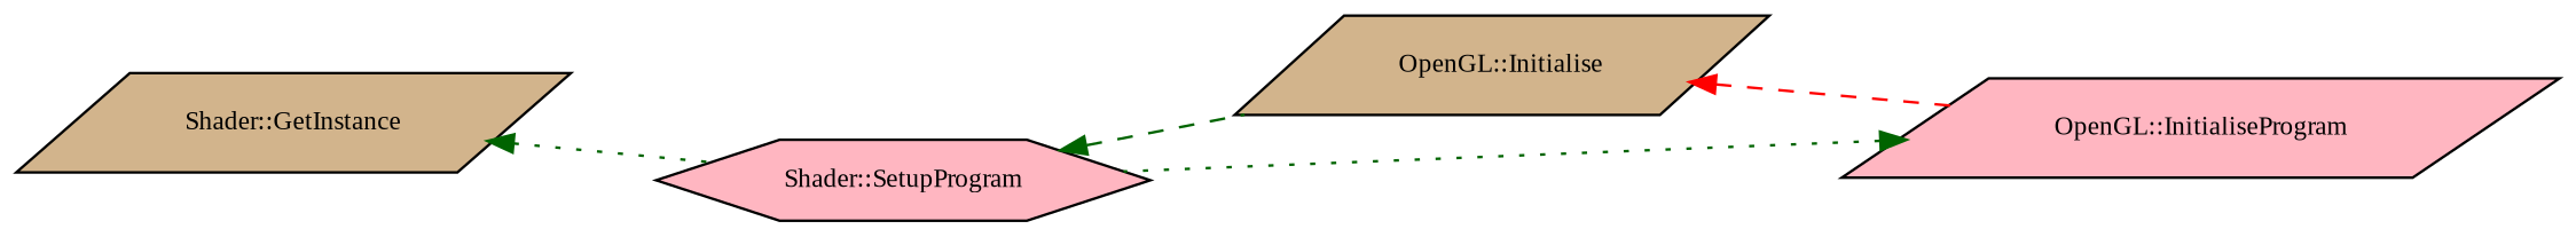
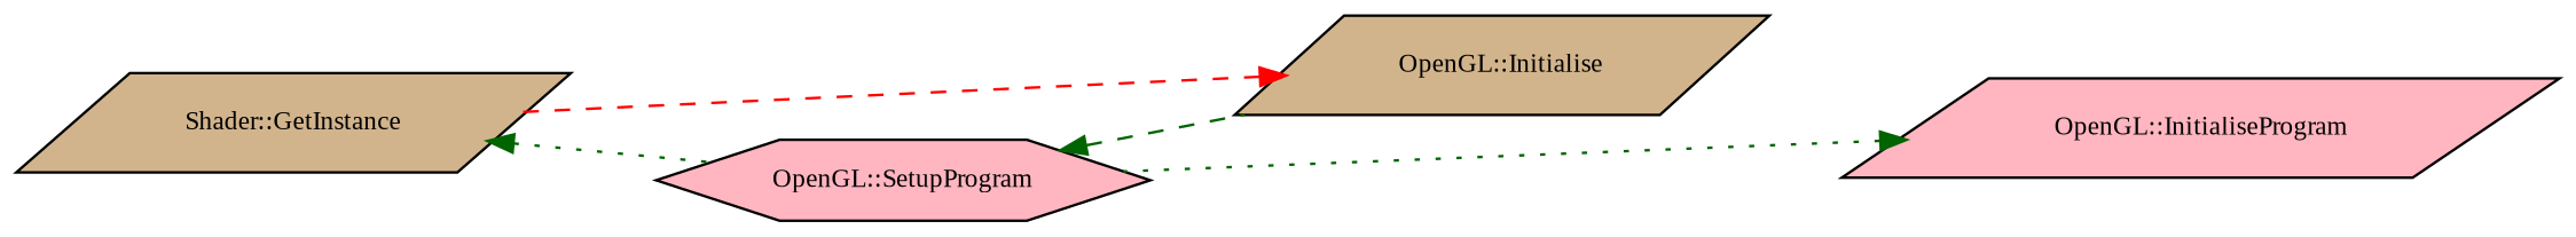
  digraph {
    fontname="Liberation Serif"
    rankdir=LR
    node [color=black fillcolor=tan fontname="Liberation Serif" fontsize=10 shape=parallelogram style=filled]
    edge [color=darkgreen dir=back fontname="Liberation Serif" fontsize=10 labelfontname=Helvetica labelfontsize=10 style=dotted]
    n1 [fontcolor=black height=0.2 label="Shader::GetInstance" width=0.4]
-   n2 [fillcolor=lightpink height=0.2 label="Shader::SetupProgram" shape=hexagon width=0.4]
+   n2 [fillcolor=lightpink height=0.2 label="OpenGL::SetupProgram" shape=hexagon width=0.4]
    n3 [fillcolor=lightpink height=0.2 label="OpenGL::InitialiseProgram" width=0.4]
    n4 [height=0.2 label="OpenGL::Initialise" width=0.4]
    n1 -> n2
    n2 -> n4 [style=dashed]
    n3 -> n2
-   n4 -> n3 [color=red style=dashed]
+   n4 -> n1 [color=red style=dashed]
  }
